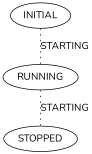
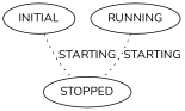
  graph {
    fontname=Nunito
    node [fontname=Nunito]
    edge [fontname=Nunito style=dotted]
    INITIAL
    RUNNING
    STOPPED
-   INITIAL -- RUNNING [label=STARTING]
+   INITIAL -- STOPPED [label=STARTING]
    RUNNING -- STOPPED [label=STARTING]
  }
